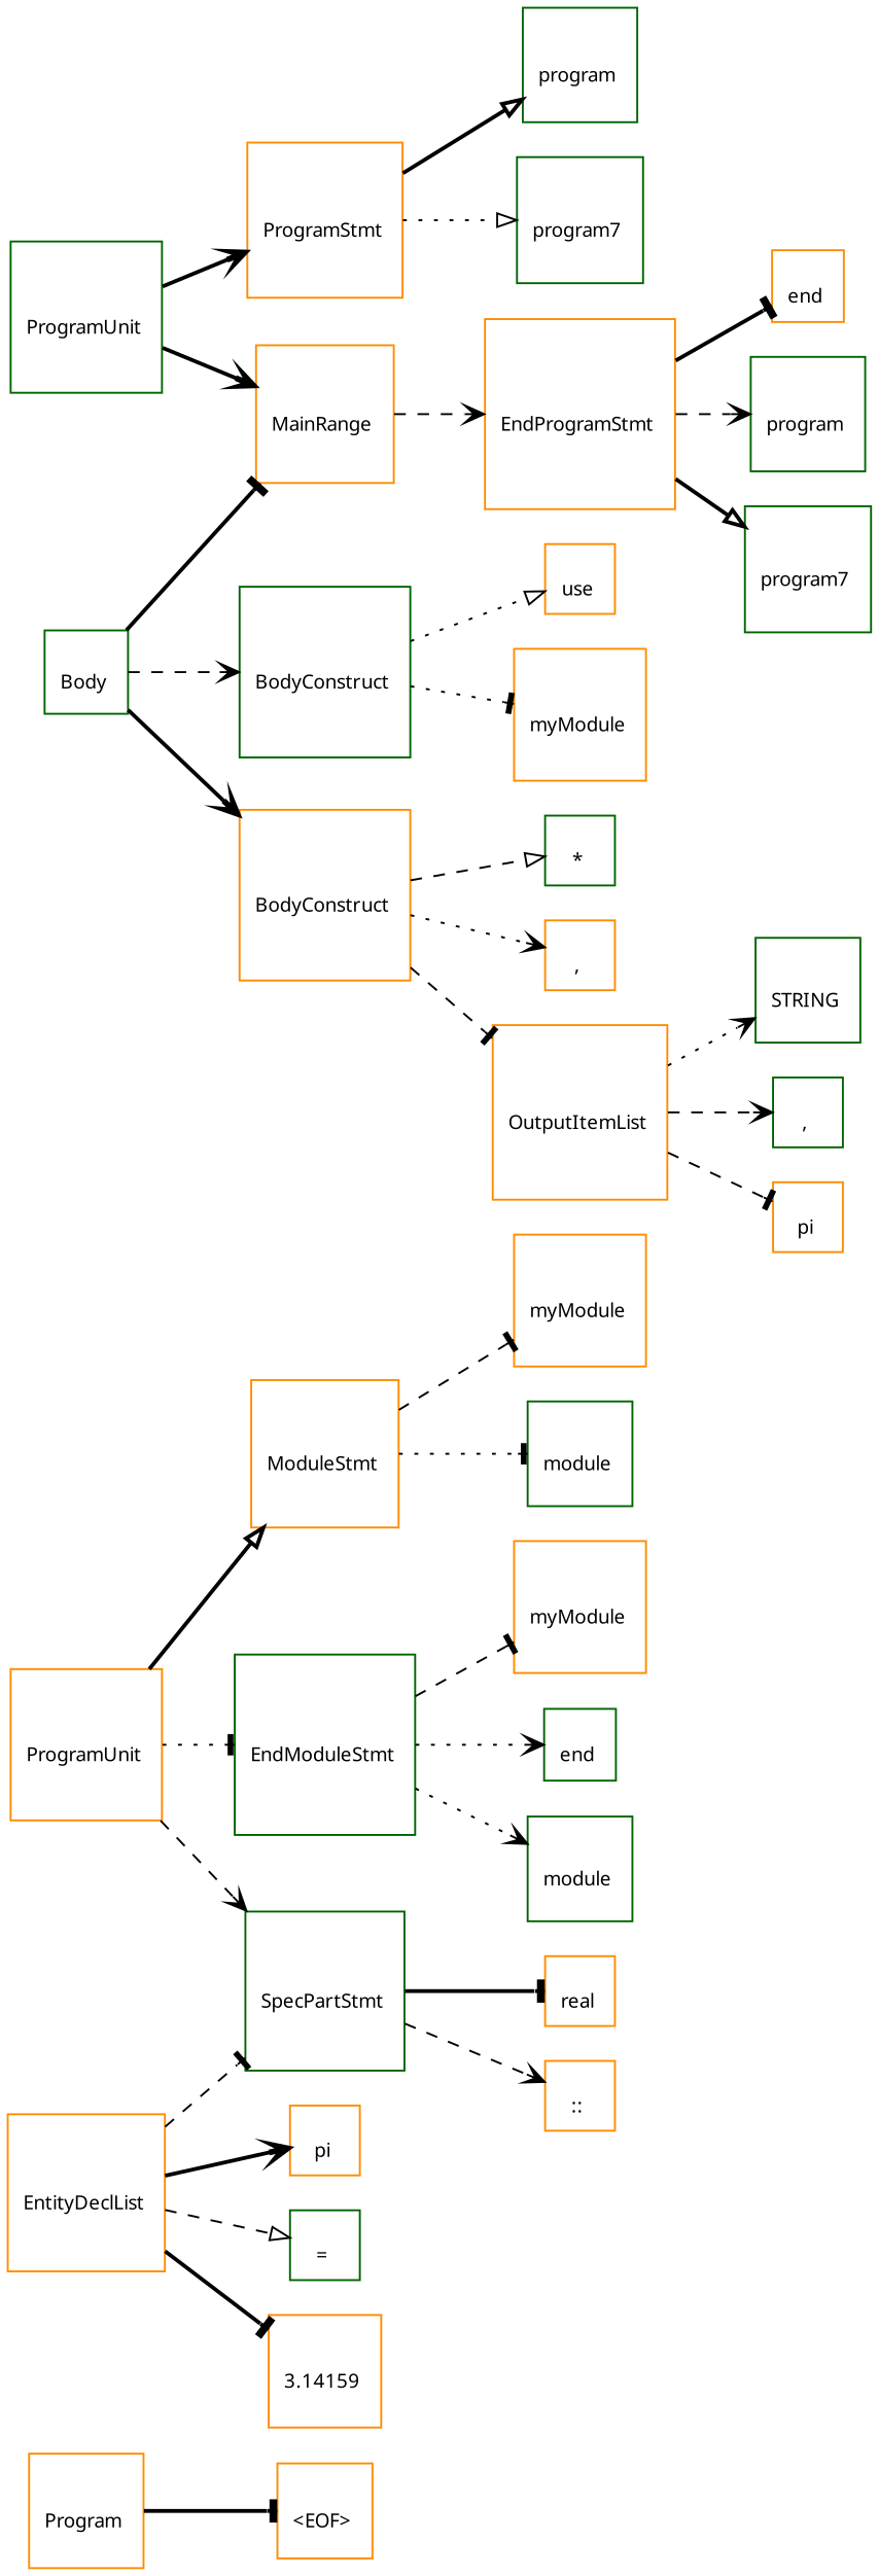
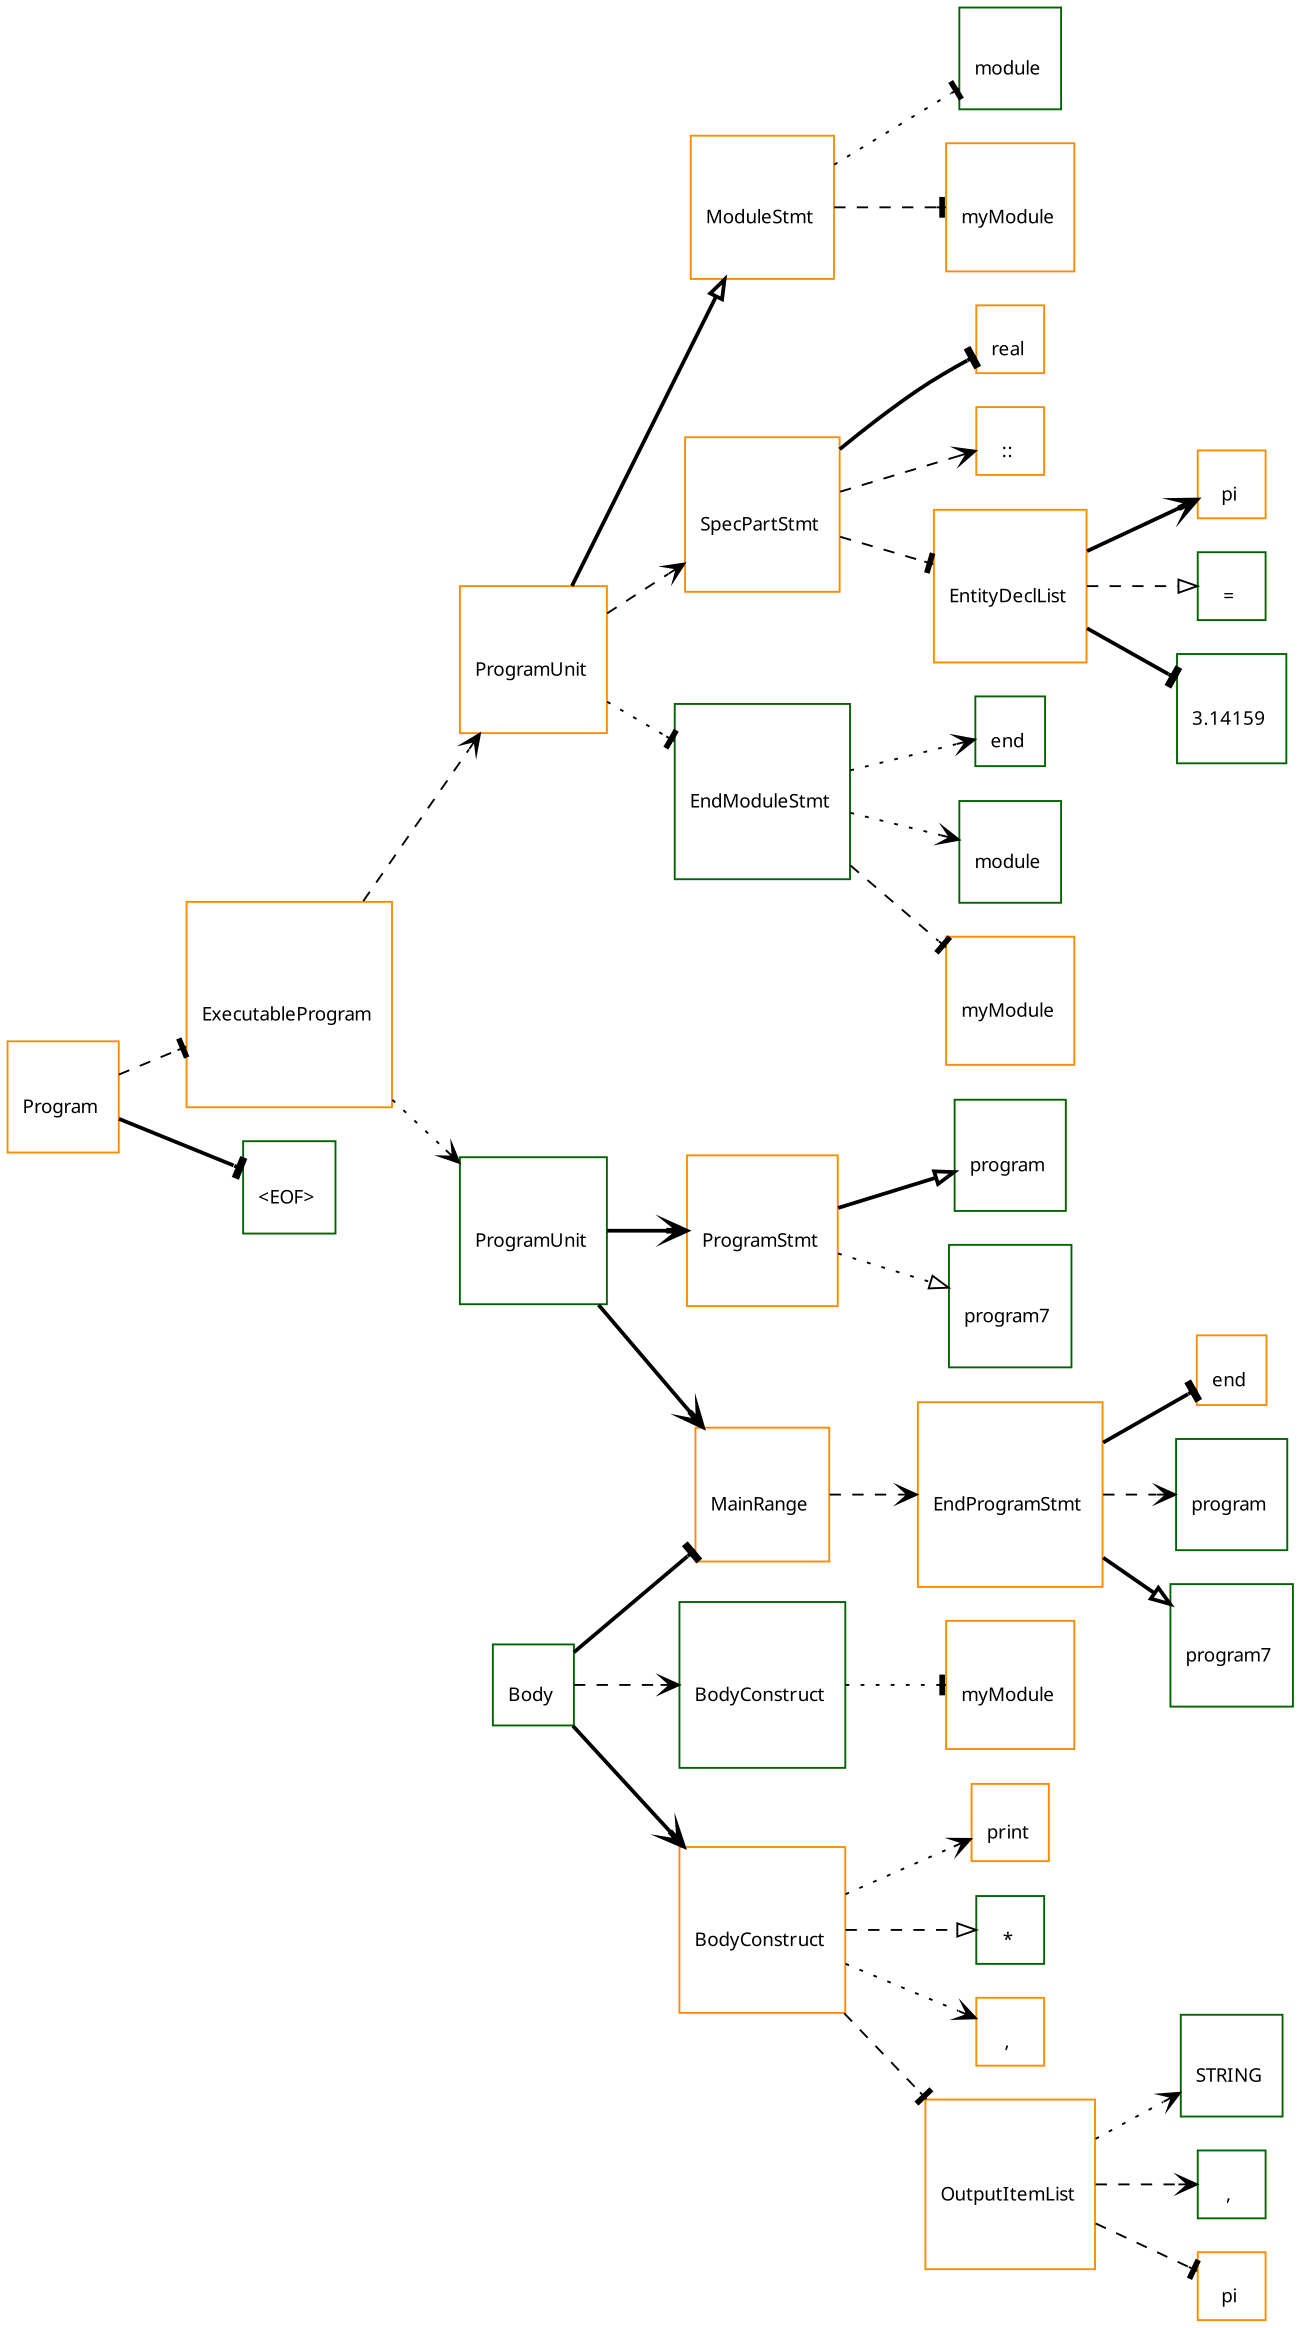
  digraph {
    rankdir=LR
    node [color=darkorange fontname="Arial Unicode MS" fontsize=10 shape=square]
    edge [arrowhead=vee style=dashed]
    n1 [label="\lProgram \n"]
-   n3 [label="\l&lt;EOF&gt; \n"]
+   n2 [label="\lExecutableProgram \n"]
+   n3 [color=darkgreen label="\l&lt;EOF&gt; \n"]
    n4 [label="\lProgramUnit \n"]
    n5 [color=darkgreen label="\lProgramUnit \n"]
    n6 [label="\lModuleStmt \n"]
-   n7 [color=darkgreen label="\lSpecPartStmt \n"]
+   n7 [label="\lSpecPartStmt \n"]
    n8 [color=darkgreen label="\lEndModuleStmt \n"]
    n9 [label="\lProgramStmt \n"]
    n10 [label="\lMainRange \n"]
    n11 [color=darkgreen label="\lmodule \n"]
    n12 [label="\lmyModule \n"]
    n13 [label="\lreal \n"]
    n14 [label="\l:: \n"]
    n15 [label="\lEntityDeclList \n"]
    n16 [color=darkgreen label="\lend \n"]
    n17 [color=darkgreen label="\lmodule \n"]
    n18 [label="\lmyModule \n"]
    n19 [label="\lpi \n"]
    n20 [color=darkgreen label="\l= \n"]
-   n21 [label="\l3.14159 \n"]
+   n21 [color=darkgreen label="\l3.14159 \n"]
    n22 [color=darkgreen label="\lprogram \n"]
    n23 [color=darkgreen label="\lprogram7 \n"]
    n24 [label="\lEndProgramStmt \n"]
    n25 [color=darkgreen label="\lBody \n"]
    n26 [color=darkgreen label="\lBodyConstruct \n"]
    n27 [label="\lBodyConstruct \n"]
    n28 [label="\lend \n"]
    n29 [color=darkgreen label="\lprogram \n"]
    n30 [color=darkgreen label="\lprogram7 \n"]
-   n31 [label="\luse \n"]
    n32 [label="\lmyModule \n"]
+   n33 [label="\lprint \n"]
    n34 [color=darkgreen label="\l* \n"]
    n35 [label="\l, \n"]
    n36 [label="\lOutputItemList \n"]
    n37 [color=darkgreen label="\lSTRING \n"]
    n38 [color=darkgreen label="\l, \n"]
    n39 [label="\lpi \n"]
+   n1 -> n2 [arrowhead=tee]
    n1 -> n3 [arrowhead=tee style=bold]
+   n2 -> n4
+   n2 -> n5 [style=dotted]
    n4 -> n6 [arrowhead=onormal style=bold]
    n4 -> n7
    n4 -> n8 [arrowhead=tee style=dotted]
    n5 -> n9 [style=bold]
    n5 -> n10 [style=bold]
    n6 -> n11 [arrowhead=tee style=dotted]
    n6 -> n12 [arrowhead=tee]
    n7 -> n13 [arrowhead=tee style=bold]
    n7 -> n14
-   n15 -> n7 [arrowhead=tee]
+   n7 -> n15 [arrowhead=tee]
    n8 -> n16 [style=dotted]
    n8 -> n17 [style=dotted]
    n8 -> n18 [arrowhead=tee]
    n9 -> n22 [arrowhead=onormal style=bold]
    n9 -> n23 [arrowhead=onormal style=dotted]
    n10 -> n24
    n15 -> n19 [style=bold]
    n15 -> n20 [arrowhead=onormal]
    n15 -> n21 [arrowhead=tee style=bold]
    n24 -> n28 [arrowhead=tee style=bold]
    n24 -> n29
    n24 -> n30 [arrowhead=onormal style=bold]
    n25 -> n10 [arrowhead=tee style=bold]
    n25 -> n26
    n25 -> n27 [style=bold]
-   n26 -> n31 [arrowhead=onormal style=dotted]
    n26 -> n32 [arrowhead=tee style=dotted]
+   n27 -> n33 [style=dotted]
    n27 -> n34 [arrowhead=onormal]
    n27 -> n35 [style=dotted]
    n27 -> n36 [arrowhead=tee]
    n36 -> n37 [style=dotted]
    n36 -> n38
    n36 -> n39 [arrowhead=tee]
  }
